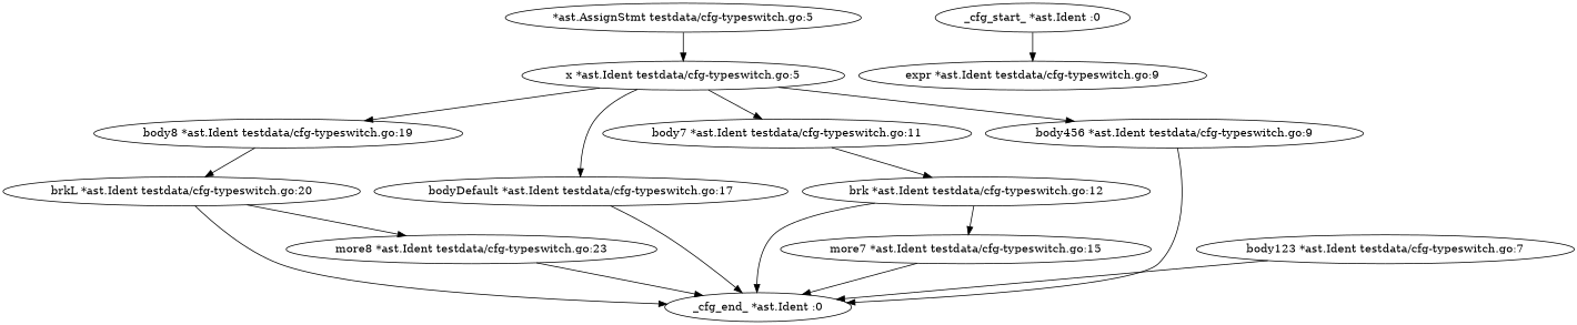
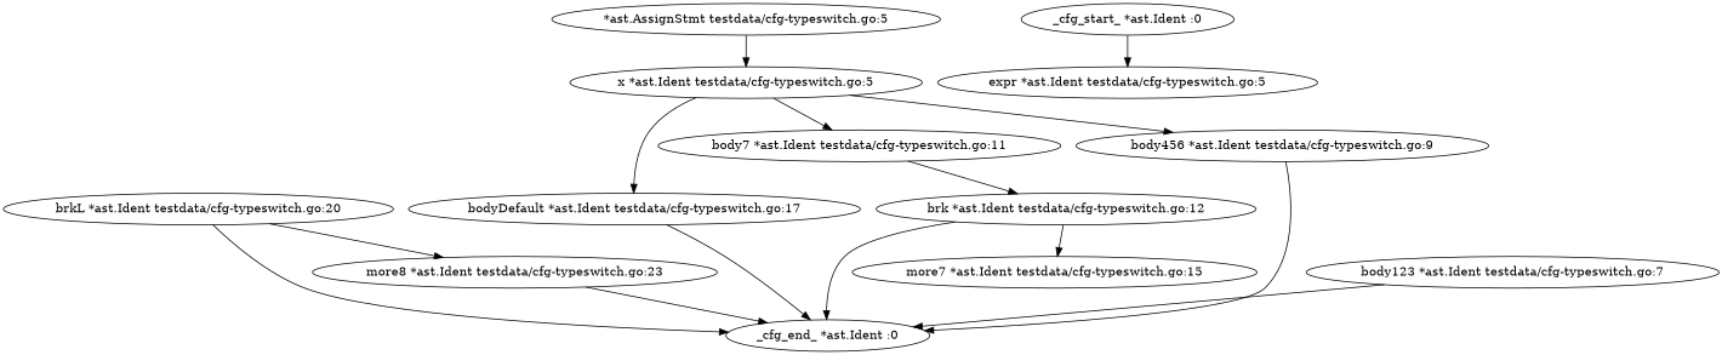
  digraph {
    n1 [label="_cfg_end_ *ast.Ident :0"]
    n2 [label="more8 *ast.Ident testdata/cfg-typeswitch.go:23"]
    n3 [label="brkL *ast.Ident testdata/cfg-typeswitch.go:20"]
-   n4 [label="body8 *ast.Ident testdata/cfg-typeswitch.go:19"]
    n5 [label="bodyDefault *ast.Ident testdata/cfg-typeswitch.go:17"]
    n6 [label="more7 *ast.Ident testdata/cfg-typeswitch.go:15"]
    n7 [label="brk *ast.Ident testdata/cfg-typeswitch.go:12"]
    n8 [label="body7 *ast.Ident testdata/cfg-typeswitch.go:11"]
    n9 [label="body456 *ast.Ident testdata/cfg-typeswitch.go:9"]
    n10 [label="body123 *ast.Ident testdata/cfg-typeswitch.go:7"]
    n11 [label="x *ast.Ident testdata/cfg-typeswitch.go:5"]
    n12 [label="*ast.AssignStmt testdata/cfg-typeswitch.go:5"]
-   n13 [label="expr *ast.Ident testdata/cfg-typeswitch.go:9"]
+   n13 [label="expr *ast.Ident testdata/cfg-typeswitch.go:5"]
    n14 [label="_cfg_start_ *ast.Ident :0"]
    n2 -> n1
    n3 -> n1
    n3 -> n2
-   n4 -> n3
    n5 -> n1
-   n6 -> n1
    n7 -> n1
    n7 -> n6
    n8 -> n7
    n9 -> n1
    n10 -> n1
-   n11 -> n4
    n11 -> n5
    n11 -> n8
    n11 -> n9
    n12 -> n11
    n14 -> n13
  }
